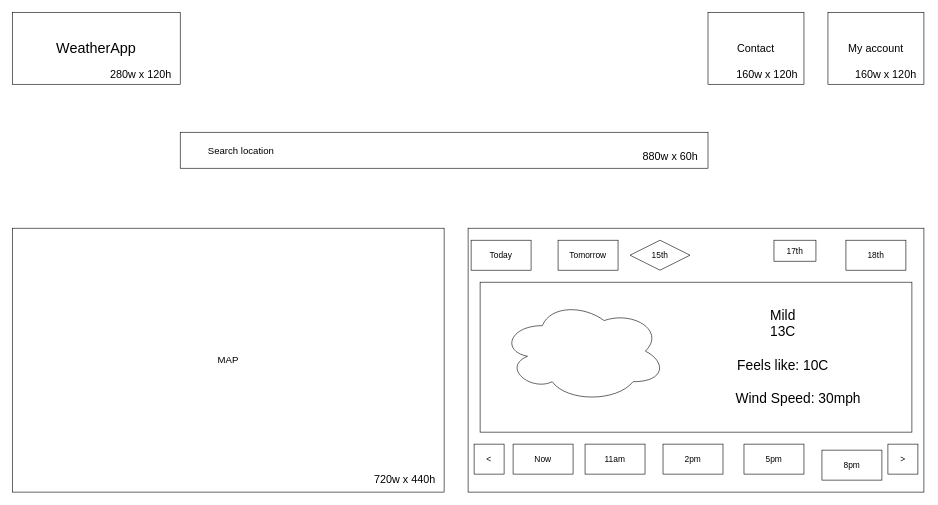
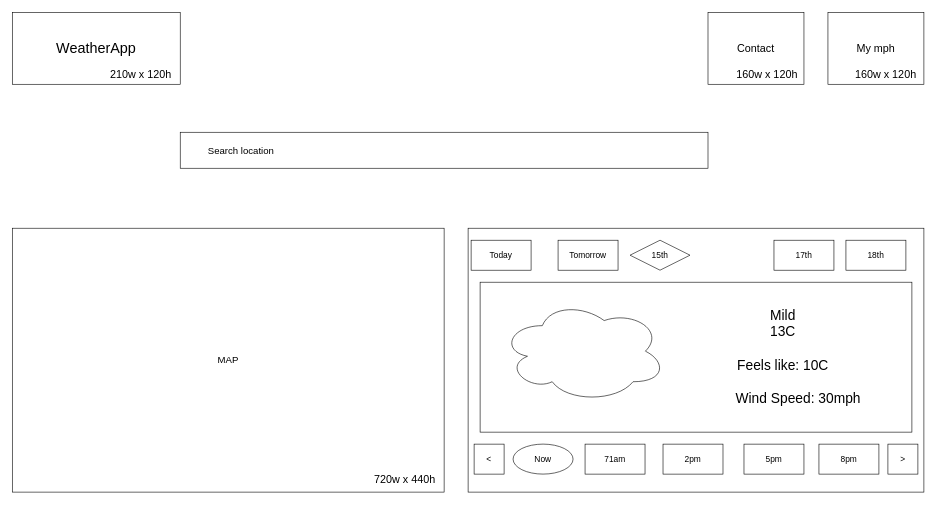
  <mxCell id="0" />
  <mxCell id="1" parent="0" />
  <mxCell id="2" value="&lt;font style=&quot;font-size: 24px;&quot;&gt;WeatherApp&lt;/font&gt;" style="rounded=0;whiteSpace=wrap;html=1;fillColor=none;" parent="1" vertex="1"><mxGeometry x="20" y="20" width="280" height="120" as="geometry" /></mxCell>
- <mxCell id="3" value="&lt;font style=&quot;font-size: 18px;&quot;&gt;My account&lt;/font&gt;" style="rounded=0;whiteSpace=wrap;html=1;fillColor=none;" parent="1" vertex="1"><mxGeometry x="1380" y="20" width="160" height="120" as="geometry" /></mxCell>
+ <mxCell id="3" value="&lt;font style=&quot;font-size: 18px;&quot;&gt;My mph&lt;/font&gt;" style="rounded=0;whiteSpace=wrap;html=1;fillColor=none;" parent="1" vertex="1"><mxGeometry x="1380" y="20" width="160" height="120" as="geometry" /></mxCell>
  <mxCell id="4" value="&lt;font style=&quot;font-size: 18px;&quot;&gt;Contact&lt;/font&gt;" style="rounded=0;whiteSpace=wrap;html=1;fillColor=none;" parent="1" vertex="1"><mxGeometry x="1180" y="20" width="160" height="120" as="geometry" /></mxCell>
  <mxCell id="5" value="&lt;font style=&quot;font-size: 16px;&quot;&gt;&amp;nbsp; &amp;nbsp; &amp;nbsp; &amp;nbsp; &amp;nbsp; Search location&lt;/font&gt;" style="rounded=0;whiteSpace=wrap;html=1;fillColor=none;align=left;" parent="1" vertex="1"><mxGeometry x="300" y="220" width="880" height="60" as="geometry" /></mxCell>
  <mxCell id="6" value="&lt;span style=&quot;font-size: 16px;&quot;&gt;MAP&lt;/span&gt;" style="rounded=0;whiteSpace=wrap;html=1;fillColor=none;align=center;" parent="1" vertex="1"><mxGeometry x="20" y="380" width="720" height="440" as="geometry" /></mxCell>
  <mxCell id="7" value="" style="rounded=0;whiteSpace=wrap;html=1;fillColor=none;align=center;" parent="1" vertex="1"><mxGeometry x="780" y="380" width="760" height="440" as="geometry" /></mxCell>
  <mxCell id="8" value="&lt;font style=&quot;font-size: 14px;&quot;&gt;Today&lt;/font&gt;" style="rounded=0;whiteSpace=wrap;html=1;fillColor=none;align=center;" parent="1" vertex="1"><mxGeometry x="785" y="400" width="100" height="50" as="geometry" /></mxCell>
  <mxCell id="9" value="&lt;font style=&quot;font-size: 14px;&quot;&gt;Tomorrow&lt;/font&gt;" style="rounded=0;whiteSpace=wrap;html=1;fillColor=none;align=center;" parent="1" vertex="1"><mxGeometry x="930" y="400" width="100" height="50" as="geometry" /></mxCell>
  <mxCell id="10" value="&lt;font style=&quot;font-size: 14px;&quot;&gt;15th&lt;/font&gt;" style="rhombus;whiteSpace=wrap;html=1;fillColor=none;align=center;" parent="1" vertex="1"><mxGeometry x="1050" y="400" width="100" height="50" as="geometry" /></mxCell>
- <mxCell id="11" value="&lt;font style=&quot;font-size: 14px;&quot;&gt;17th&lt;/font&gt;" style="rounded=0;whiteSpace=wrap;html=1;fillColor=none;align=center;" parent="1" vertex="1"><mxGeometry x="1290" y="400" width="70" height="35" as="geometry" /></mxCell>
+ <mxCell id="11" value="&lt;font style=&quot;font-size: 14px;&quot;&gt;17th&lt;/font&gt;" style="rounded=0;whiteSpace=wrap;html=1;fillColor=none;align=center;" parent="1" vertex="1"><mxGeometry x="1290" y="400" width="100" height="50" as="geometry" /></mxCell>
  <mxCell id="12" value="&lt;font style=&quot;font-size: 14px;&quot;&gt;18th&lt;/font&gt;" style="rounded=0;whiteSpace=wrap;html=1;fillColor=none;align=center;" parent="1" vertex="1"><mxGeometry x="1410" y="400" width="100" height="50" as="geometry" /></mxCell>
- <mxCell id="13" value="&lt;font style=&quot;font-size: 14px;&quot;&gt;Now&lt;/font&gt;" style="rounded=0;whiteSpace=wrap;html=1;fillColor=none;align=center;" parent="1" vertex="1"><mxGeometry x="855" y="740" width="100" height="50" as="geometry" /></mxCell>
- <mxCell id="14" value="&lt;span style=&quot;font-size: 14px;&quot;&gt;11am&lt;/span&gt;" style="rounded=0;whiteSpace=wrap;html=1;fillColor=none;align=center;" parent="1" vertex="1"><mxGeometry x="975" y="740" width="100" height="50" as="geometry" /></mxCell>
+ <mxCell id="13" value="&lt;font style=&quot;font-size: 14px;&quot;&gt;Now&lt;/font&gt;" style="ellipse;whiteSpace=wrap;html=1;fillColor=none;align=center;" parent="1" vertex="1"><mxGeometry x="855" y="740" width="100" height="50" as="geometry" /></mxCell>
+ <mxCell id="14" value="&lt;span style=&quot;font-size: 14px;&quot;&gt;71am&lt;/span&gt;" style="rounded=0;whiteSpace=wrap;html=1;fillColor=none;align=center;" parent="1" vertex="1"><mxGeometry x="975" y="740" width="100" height="50" as="geometry" /></mxCell>
  <mxCell id="15" value="&lt;span style=&quot;font-size: 14px;&quot;&gt;2pm&lt;/span&gt;" style="rounded=0;whiteSpace=wrap;html=1;fillColor=none;align=center;" parent="1" vertex="1"><mxGeometry x="1105" y="740" width="100" height="50" as="geometry" /></mxCell>
  <mxCell id="16" value="&lt;span style=&quot;font-size: 14px;&quot;&gt;5pm&lt;/span&gt;" style="rounded=0;whiteSpace=wrap;html=1;fillColor=none;align=center;" parent="1" vertex="1"><mxGeometry x="1240" y="740" width="100" height="50" as="geometry" /></mxCell>
- <mxCell id="17" value="&lt;span style=&quot;font-size: 14px;&quot;&gt;8pm&lt;/span&gt;" style="rounded=0;whiteSpace=wrap;html=1;fillColor=none;align=center;" parent="1" vertex="1"><mxGeometry x="1370" y="750" width="100" height="50" as="geometry" /></mxCell>
+ <mxCell id="17" value="&lt;span style=&quot;font-size: 14px;&quot;&gt;8pm&lt;/span&gt;" style="rounded=0;whiteSpace=wrap;html=1;fillColor=none;align=center;" parent="1" vertex="1"><mxGeometry x="1365" y="740" width="100" height="50" as="geometry" /></mxCell>
  <mxCell id="18" value="&lt;font style=&quot;font-size: 14px;&quot;&gt;&amp;lt;&lt;/font&gt;" style="rounded=0;whiteSpace=wrap;html=1;fillColor=none;align=center;" parent="1" vertex="1"><mxGeometry x="790" y="740" width="50" height="50" as="geometry" /></mxCell>
  <mxCell id="19" value="&lt;font style=&quot;font-size: 14px;&quot;&gt;&amp;gt;&lt;/font&gt;" style="rounded=0;whiteSpace=wrap;html=1;fillColor=none;align=center;" parent="1" vertex="1"><mxGeometry x="1480" y="740" width="50" height="50" as="geometry" /></mxCell>
  <mxCell id="20" value="" style="rounded=0;whiteSpace=wrap;html=1;fillColor=none;align=center;" parent="1" vertex="1"><mxGeometry x="800" y="470" width="720" height="250" as="geometry" /></mxCell>
  <mxCell id="21" value="" style="ellipse;shape=cloud;whiteSpace=wrap;html=1;" parent="1" vertex="1"><mxGeometry x="835" y="500" width="275" height="170" as="geometry" /></mxCell>
  <mxCell id="22" value="Mild&lt;br style=&quot;font-size: 23px;&quot;&gt;13C&lt;br style=&quot;font-size: 23px;&quot;&gt;&lt;br style=&quot;font-size: 23px;&quot;&gt;Feels like: 10C&lt;br style=&quot;font-size: 23px;&quot;&gt;&lt;br style=&quot;font-size: 23px;&quot;&gt;&lt;span style=&quot;white-space: pre; font-size: 23px;&quot;&gt;&#09;&lt;/span&gt;Wind Speed: 30mph" style="text;html=1;strokeColor=none;fillColor=none;align=center;verticalAlign=middle;whiteSpace=wrap;rounded=0;fontSize=23;" parent="1" vertex="1"><mxGeometry x="1140" y="570" width="330" height="50" as="geometry" /></mxCell>
- <mxCell id="23" value="&lt;font style=&quot;font-size: 18px;&quot;&gt;280w x 120h&lt;/font&gt;" style="text;html=1;align=center;verticalAlign=middle;resizable=0;points=[];autosize=1;strokeColor=none;fillColor=none;" parent="1" vertex="1"><mxGeometry x="168" y="107" width="132" height="33" as="geometry" /></mxCell>
+ <mxCell id="23" value="&lt;font style=&quot;font-size: 18px;&quot;&gt;210w x 120h&lt;/font&gt;" style="text;html=1;align=center;verticalAlign=middle;resizable=0;points=[];autosize=1;strokeColor=none;fillColor=none;" parent="1" vertex="1"><mxGeometry x="168" y="107" width="132" height="33" as="geometry" /></mxCell>
  <mxCell id="24" value="&lt;font style=&quot;font-size: 18px;&quot;&gt;160w x 120h&lt;/font&gt;" style="text;html=1;align=center;verticalAlign=middle;resizable=0;points=[];autosize=1;strokeColor=none;fillColor=none;" parent="1" vertex="1"><mxGeometry x="1212" y="107" width="132" height="33" as="geometry" /></mxCell>
  <mxCell id="25" value="&lt;font style=&quot;font-size: 18px;&quot;&gt;160w x 120h&lt;/font&gt;" style="text;html=1;align=center;verticalAlign=middle;resizable=0;points=[];autosize=1;strokeColor=none;fillColor=none;" parent="1" vertex="1"><mxGeometry x="1410" y="107" width="132" height="33" as="geometry" /></mxCell>
- <mxCell id="26" value="&lt;font style=&quot;font-size: 18px;&quot;&gt;880w x 60h&lt;/font&gt;" style="text;html=1;align=center;verticalAlign=middle;resizable=0;points=[];autosize=1;strokeColor=none;fillColor=none;" parent="1" vertex="1"><mxGeometry x="1056" y="244" width="121" height="33" as="geometry" /></mxCell>
  <mxCell id="27" value="&lt;font style=&quot;font-size: 18px;&quot;&gt;720w x 440h&lt;/font&gt;" style="text;html=1;align=center;verticalAlign=middle;resizable=0;points=[];autosize=1;strokeColor=none;fillColor=none;" parent="1" vertex="1"><mxGeometry x="608" y="783" width="132" height="33" as="geometry" /></mxCell>
